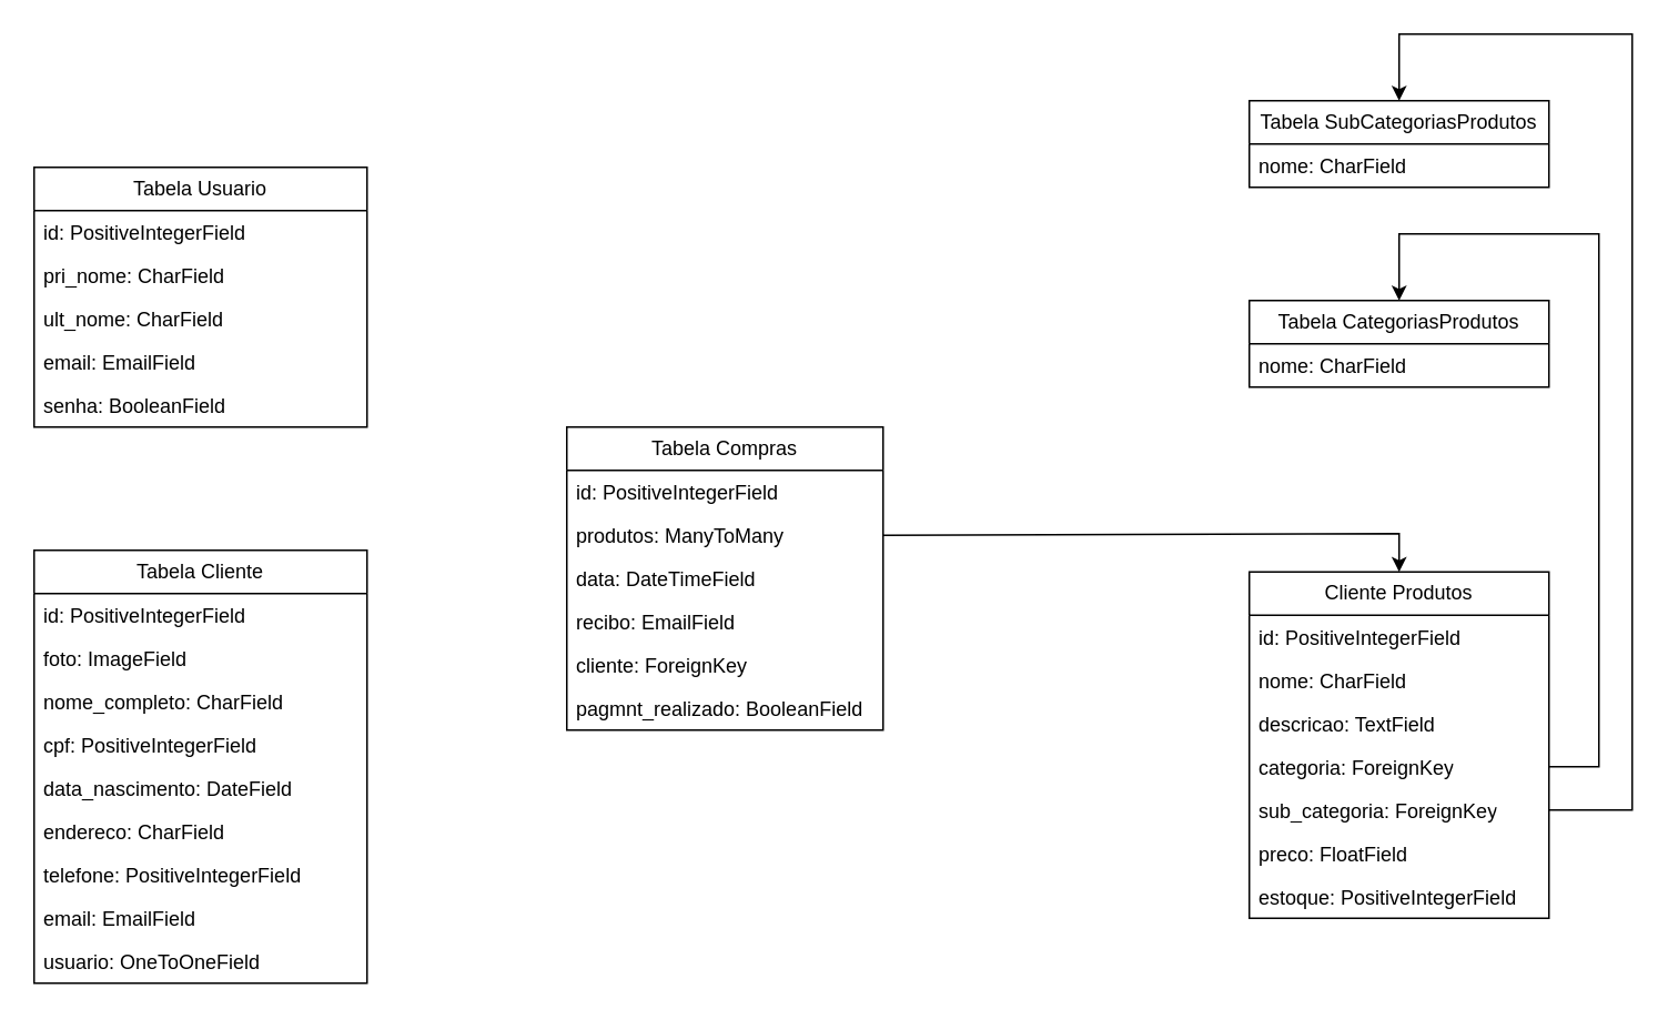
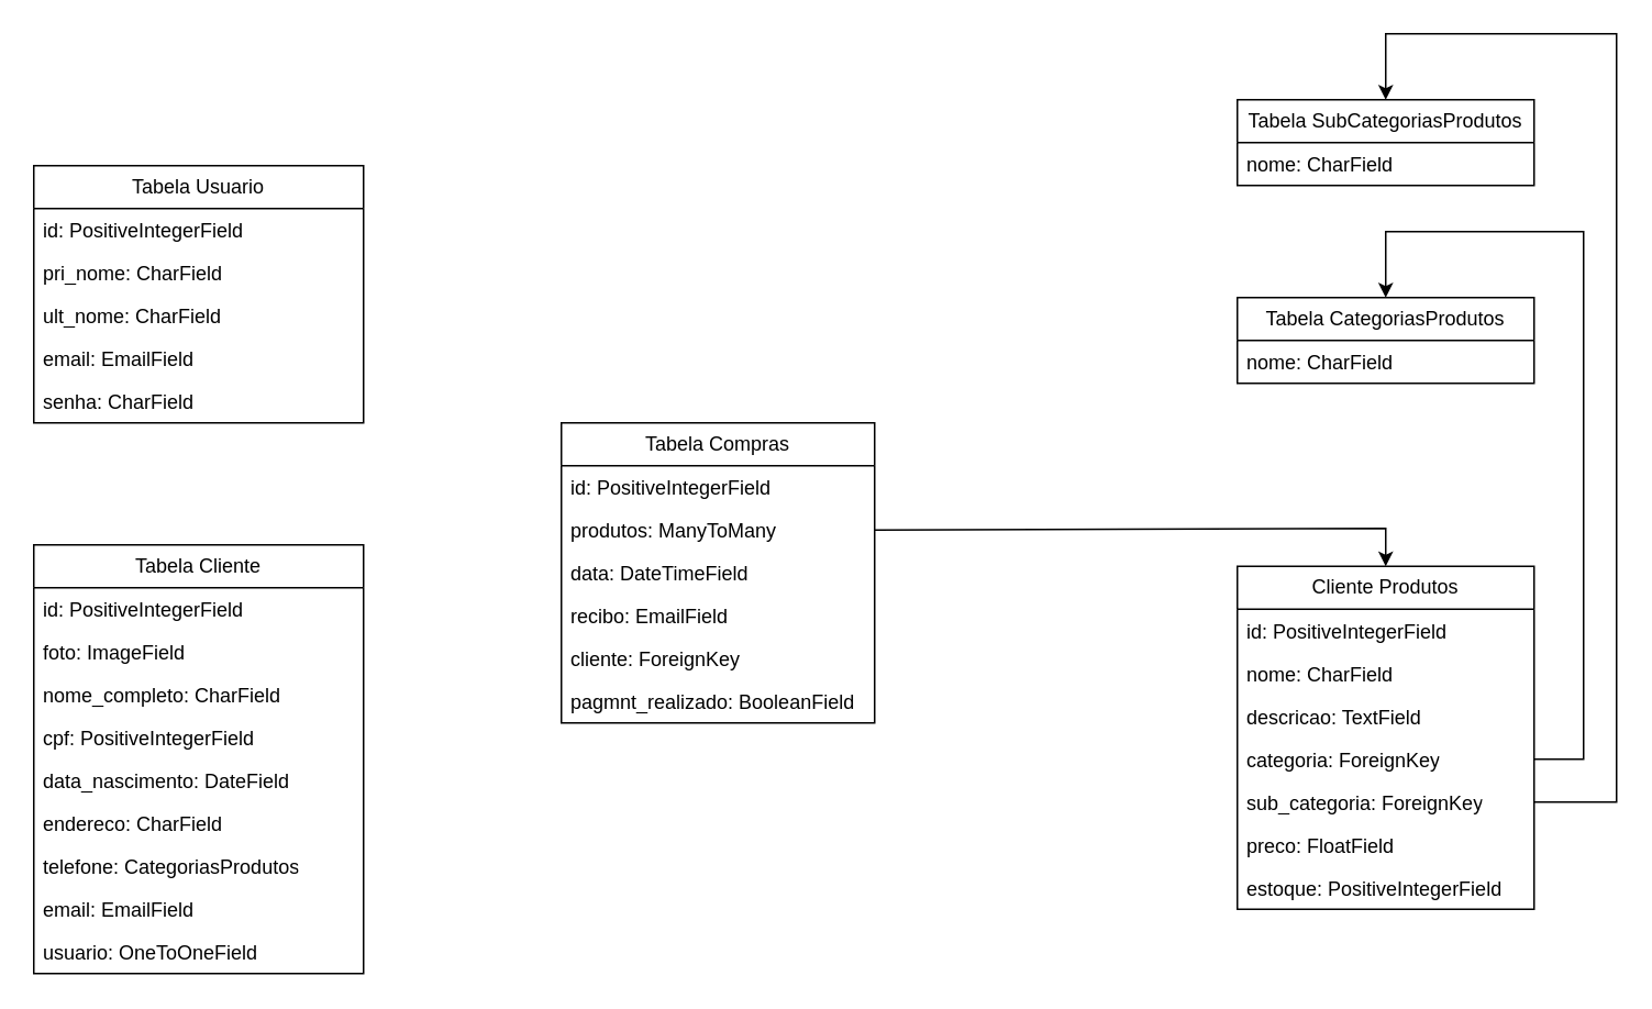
  <mxCell id="0" />
  <mxCell id="1" parent="0" />
  <mxCell id="2" value="Tabela Usuario" style="swimlane;fontStyle=0;childLayout=stackLayout;horizontal=1;startSize=26;fillColor=none;horizontalStack=0;resizeParent=1;resizeParentMax=0;resizeLast=0;collapsible=1;marginBottom=0;whiteSpace=wrap;html=1;" parent="1" vertex="1"><mxGeometry x="20" y="100" width="200" height="156" as="geometry" /></mxCell>
  <mxCell id="3" value="id: PositiveIntegerField" style="text;strokeColor=none;fillColor=none;align=left;verticalAlign=top;spacingLeft=4;spacingRight=4;overflow=hidden;rotatable=0;points=[[0,0.5],[1,0.5]];portConstraint=eastwest;whiteSpace=wrap;html=1;" parent="2" vertex="1"><mxGeometry y="26" width="200" height="26" as="geometry" /></mxCell>
  <mxCell id="4" value="pri_nome: CharField" style="text;strokeColor=none;fillColor=none;align=left;verticalAlign=top;spacingLeft=4;spacingRight=4;overflow=hidden;rotatable=0;points=[[0,0.5],[1,0.5]];portConstraint=eastwest;whiteSpace=wrap;html=1;" parent="2" vertex="1"><mxGeometry y="52" width="200" height="26" as="geometry" /></mxCell>
  <mxCell id="5" value="ult_nome: CharField" style="text;strokeColor=none;fillColor=none;align=left;verticalAlign=top;spacingLeft=4;spacingRight=4;overflow=hidden;rotatable=0;points=[[0,0.5],[1,0.5]];portConstraint=eastwest;whiteSpace=wrap;html=1;" parent="2" vertex="1"><mxGeometry y="78" width="200" height="26" as="geometry" /></mxCell>
  <mxCell id="6" value="email: EmailField" style="text;strokeColor=none;fillColor=none;align=left;verticalAlign=top;spacingLeft=4;spacingRight=4;overflow=hidden;rotatable=0;points=[[0,0.5],[1,0.5]];portConstraint=eastwest;whiteSpace=wrap;html=1;" parent="2" vertex="1"><mxGeometry y="104" width="200" height="26" as="geometry" /></mxCell>
- <mxCell id="7" value="senha: BooleanField" style="text;strokeColor=none;fillColor=none;align=left;verticalAlign=top;spacingLeft=4;spacingRight=4;overflow=hidden;rotatable=0;points=[[0,0.5],[1,0.5]];portConstraint=eastwest;whiteSpace=wrap;html=1;" parent="2" vertex="1"><mxGeometry y="130" width="200" height="26" as="geometry" /></mxCell>
+ <mxCell id="7" value="senha: CharField" style="text;strokeColor=none;fillColor=none;align=left;verticalAlign=top;spacingLeft=4;spacingRight=4;overflow=hidden;rotatable=0;points=[[0,0.5],[1,0.5]];portConstraint=eastwest;whiteSpace=wrap;html=1;" parent="2" vertex="1"><mxGeometry y="130" width="200" height="26" as="geometry" /></mxCell>
  <mxCell id="8" value="Tabela CategoriasProdutos" style="swimlane;fontStyle=0;childLayout=stackLayout;horizontal=1;startSize=26;fillColor=none;horizontalStack=0;resizeParent=1;resizeParentMax=0;resizeLast=0;collapsible=1;marginBottom=0;whiteSpace=wrap;html=1;" parent="1" vertex="1"><mxGeometry x="750" y="180" width="180" height="52" as="geometry" /></mxCell>
  <mxCell id="9" value="nome: CharField" style="text;strokeColor=none;fillColor=none;align=left;verticalAlign=top;spacingLeft=4;spacingRight=4;overflow=hidden;rotatable=0;points=[[0,0.5],[1,0.5]];portConstraint=eastwest;whiteSpace=wrap;html=1;" parent="8" vertex="1"><mxGeometry y="26" width="180" height="26" as="geometry" /></mxCell>
  <mxCell id="10" value="Cliente Produtos" style="swimlane;fontStyle=0;childLayout=stackLayout;horizontal=1;startSize=26;fillColor=none;horizontalStack=0;resizeParent=1;resizeParentMax=0;resizeLast=0;collapsible=1;marginBottom=0;whiteSpace=wrap;html=1;" parent="1" vertex="1"><mxGeometry x="750" y="343" width="180" height="208" as="geometry" /></mxCell>
  <mxCell id="11" value="id: PositiveIntegerField" style="text;strokeColor=none;fillColor=none;align=left;verticalAlign=top;spacingLeft=4;spacingRight=4;overflow=hidden;rotatable=0;points=[[0,0.5],[1,0.5]];portConstraint=eastwest;whiteSpace=wrap;html=1;" parent="10" vertex="1"><mxGeometry y="26" width="180" height="26" as="geometry" /></mxCell>
  <mxCell id="12" value="nome: CharField" style="text;strokeColor=none;fillColor=none;align=left;verticalAlign=top;spacingLeft=4;spacingRight=4;overflow=hidden;rotatable=0;points=[[0,0.5],[1,0.5]];portConstraint=eastwest;whiteSpace=wrap;html=1;" parent="10" vertex="1"><mxGeometry y="52" width="180" height="26" as="geometry" /></mxCell>
  <mxCell id="13" value="descricao: TextField" style="text;strokeColor=none;fillColor=none;align=left;verticalAlign=top;spacingLeft=4;spacingRight=4;overflow=hidden;rotatable=0;points=[[0,0.5],[1,0.5]];portConstraint=eastwest;whiteSpace=wrap;html=1;" parent="10" vertex="1"><mxGeometry y="78" width="180" height="26" as="geometry" /></mxCell>
  <mxCell id="14" value="categoria: ForeignKey" style="text;strokeColor=none;fillColor=none;align=left;verticalAlign=top;spacingLeft=4;spacingRight=4;overflow=hidden;rotatable=0;points=[[0,0.5],[1,0.5]];portConstraint=eastwest;whiteSpace=wrap;html=1;" parent="10" vertex="1"><mxGeometry y="104" width="180" height="26" as="geometry" /></mxCell>
  <mxCell id="15" value="sub_categoria: ForeignKey" style="text;strokeColor=none;fillColor=none;align=left;verticalAlign=top;spacingLeft=4;spacingRight=4;overflow=hidden;rotatable=0;points=[[0,0.5],[1,0.5]];portConstraint=eastwest;whiteSpace=wrap;html=1;" parent="10" vertex="1"><mxGeometry y="130" width="180" height="26" as="geometry" /></mxCell>
  <mxCell id="16" value="preco: FloatField" style="text;strokeColor=none;fillColor=none;align=left;verticalAlign=top;spacingLeft=4;spacingRight=4;overflow=hidden;rotatable=0;points=[[0,0.5],[1,0.5]];portConstraint=eastwest;whiteSpace=wrap;html=1;" parent="10" vertex="1"><mxGeometry y="156" width="180" height="26" as="geometry" /></mxCell>
  <mxCell id="17" value="estoque: PositiveIntegerField" style="text;strokeColor=none;fillColor=none;align=left;verticalAlign=top;spacingLeft=4;spacingRight=4;overflow=hidden;rotatable=0;points=[[0,0.5],[1,0.5]];portConstraint=eastwest;whiteSpace=wrap;html=1;" parent="10" vertex="1"><mxGeometry y="182" width="180" height="26" as="geometry" /></mxCell>
  <mxCell id="18" value="Tabela Compras" style="swimlane;fontStyle=0;childLayout=stackLayout;horizontal=1;startSize=26;fillColor=none;horizontalStack=0;resizeParent=1;resizeParentMax=0;resizeLast=0;collapsible=1;marginBottom=0;whiteSpace=wrap;html=1;" parent="1" vertex="1"><mxGeometry x="340" y="256" width="190" height="182" as="geometry" /></mxCell>
  <mxCell id="19" value="id: PositiveIntegerField" style="text;strokeColor=none;fillColor=none;align=left;verticalAlign=top;spacingLeft=4;spacingRight=4;overflow=hidden;rotatable=0;points=[[0,0.5],[1,0.5]];portConstraint=eastwest;whiteSpace=wrap;html=1;" parent="18" vertex="1"><mxGeometry y="26" width="190" height="26" as="geometry" /></mxCell>
  <mxCell id="20" value="produtos: ManyToMany" style="text;strokeColor=none;fillColor=none;align=left;verticalAlign=top;spacingLeft=4;spacingRight=4;overflow=hidden;rotatable=0;points=[[0,0.5],[1,0.5]];portConstraint=eastwest;whiteSpace=wrap;html=1;" parent="18" vertex="1"><mxGeometry y="52" width="190" height="26" as="geometry" /></mxCell>
  <mxCell id="21" value="data: DateTimeField" style="text;strokeColor=none;fillColor=none;align=left;verticalAlign=top;spacingLeft=4;spacingRight=4;overflow=hidden;rotatable=0;points=[[0,0.5],[1,0.5]];portConstraint=eastwest;whiteSpace=wrap;html=1;" parent="18" vertex="1"><mxGeometry y="78" width="190" height="26" as="geometry" /></mxCell>
  <mxCell id="22" value="recibo: EmailField" style="text;strokeColor=none;fillColor=none;align=left;verticalAlign=top;spacingLeft=4;spacingRight=4;overflow=hidden;rotatable=0;points=[[0,0.5],[1,0.5]];portConstraint=eastwest;whiteSpace=wrap;html=1;" parent="18" vertex="1"><mxGeometry y="104" width="190" height="26" as="geometry" /></mxCell>
  <mxCell id="23" value="cliente: ForeignKey" style="text;strokeColor=none;fillColor=none;align=left;verticalAlign=top;spacingLeft=4;spacingRight=4;overflow=hidden;rotatable=0;points=[[0,0.5],[1,0.5]];portConstraint=eastwest;whiteSpace=wrap;html=1;" parent="18" vertex="1"><mxGeometry y="130" width="190" height="26" as="geometry" /></mxCell>
  <mxCell id="24" value="pagmnt_realizado: BooleanField" style="text;strokeColor=none;fillColor=none;align=left;verticalAlign=top;spacingLeft=4;spacingRight=4;overflow=hidden;rotatable=0;points=[[0,0.5],[1,0.5]];portConstraint=eastwest;whiteSpace=wrap;html=1;" parent="18" vertex="1"><mxGeometry y="156" width="190" height="26" as="geometry" /></mxCell>
  <mxCell id="25" value="Tabela Cliente" style="swimlane;fontStyle=0;childLayout=stackLayout;horizontal=1;startSize=26;fillColor=none;horizontalStack=0;resizeParent=1;resizeParentMax=0;resizeLast=0;collapsible=1;marginBottom=0;whiteSpace=wrap;html=1;" parent="1" vertex="1"><mxGeometry x="20" y="330" width="200" height="260" as="geometry" /></mxCell>
  <mxCell id="26" value="id: PositiveIntegerField" style="text;strokeColor=none;fillColor=none;align=left;verticalAlign=top;spacingLeft=4;spacingRight=4;overflow=hidden;rotatable=0;points=[[0,0.5],[1,0.5]];portConstraint=eastwest;whiteSpace=wrap;html=1;" parent="25" vertex="1"><mxGeometry y="26" width="200" height="26" as="geometry" /></mxCell>
  <mxCell id="27" value="foto: ImageField" style="text;strokeColor=none;fillColor=none;align=left;verticalAlign=top;spacingLeft=4;spacingRight=4;overflow=hidden;rotatable=0;points=[[0,0.5],[1,0.5]];portConstraint=eastwest;whiteSpace=wrap;html=1;" parent="25" vertex="1"><mxGeometry y="52" width="200" height="26" as="geometry" /></mxCell>
  <mxCell id="28" value="nome_completo: CharField" style="text;strokeColor=none;fillColor=none;align=left;verticalAlign=top;spacingLeft=4;spacingRight=4;overflow=hidden;rotatable=0;points=[[0,0.5],[1,0.5]];portConstraint=eastwest;whiteSpace=wrap;html=1;" parent="25" vertex="1"><mxGeometry y="78" width="200" height="26" as="geometry" /></mxCell>
  <mxCell id="29" value="cpf: PositiveIntegerField" style="text;strokeColor=none;fillColor=none;align=left;verticalAlign=top;spacingLeft=4;spacingRight=4;overflow=hidden;rotatable=0;points=[[0,0.5],[1,0.5]];portConstraint=eastwest;whiteSpace=wrap;html=1;" parent="25" vertex="1"><mxGeometry y="104" width="200" height="26" as="geometry" /></mxCell>
  <mxCell id="30" value="data_nascimento: DateField" style="text;strokeColor=none;fillColor=none;align=left;verticalAlign=top;spacingLeft=4;spacingRight=4;overflow=hidden;rotatable=0;points=[[0,0.5],[1,0.5]];portConstraint=eastwest;whiteSpace=wrap;html=1;" parent="25" vertex="1"><mxGeometry y="130" width="200" height="26" as="geometry" /></mxCell>
  <mxCell id="31" value="endereco: CharField" style="text;strokeColor=none;fillColor=none;align=left;verticalAlign=top;spacingLeft=4;spacingRight=4;overflow=hidden;rotatable=0;points=[[0,0.5],[1,0.5]];portConstraint=eastwest;whiteSpace=wrap;html=1;" parent="25" vertex="1"><mxGeometry y="156" width="200" height="26" as="geometry" /></mxCell>
- <mxCell id="32" value="telefone: PositiveIntegerField" style="text;strokeColor=none;fillColor=none;align=left;verticalAlign=top;spacingLeft=4;spacingRight=4;overflow=hidden;rotatable=0;points=[[0,0.5],[1,0.5]];portConstraint=eastwest;whiteSpace=wrap;html=1;" parent="25" vertex="1"><mxGeometry y="182" width="200" height="26" as="geometry" /></mxCell>
+ <mxCell id="32" value="telefone: CategoriasProdutos" style="text;strokeColor=none;fillColor=none;align=left;verticalAlign=top;spacingLeft=4;spacingRight=4;overflow=hidden;rotatable=0;points=[[0,0.5],[1,0.5]];portConstraint=eastwest;whiteSpace=wrap;html=1;" parent="25" vertex="1"><mxGeometry y="182" width="200" height="26" as="geometry" /></mxCell>
  <mxCell id="33" value="email: EmailField" style="text;strokeColor=none;fillColor=none;align=left;verticalAlign=top;spacingLeft=4;spacingRight=4;overflow=hidden;rotatable=0;points=[[0,0.5],[1,0.5]];portConstraint=eastwest;whiteSpace=wrap;html=1;" parent="25" vertex="1"><mxGeometry y="208" width="200" height="26" as="geometry" /></mxCell>
  <mxCell id="34" value="usuario: OneToOneField" style="text;strokeColor=none;fillColor=none;align=left;verticalAlign=top;spacingLeft=4;spacingRight=4;overflow=hidden;rotatable=0;points=[[0,0.5],[1,0.5]];portConstraint=eastwest;whiteSpace=wrap;html=1;" parent="25" vertex="1"><mxGeometry y="234" width="200" height="26" as="geometry" /></mxCell>
  <mxCell id="35" value="Tabela SubCategoriasProdutos" style="swimlane;fontStyle=0;childLayout=stackLayout;horizontal=1;startSize=26;fillColor=none;horizontalStack=0;resizeParent=1;resizeParentMax=0;resizeLast=0;collapsible=1;marginBottom=0;whiteSpace=wrap;html=1;" parent="1" vertex="1"><mxGeometry x="750" y="60" width="180" height="52" as="geometry" /></mxCell>
  <mxCell id="36" value="nome: CharField" style="text;strokeColor=none;fillColor=none;align=left;verticalAlign=top;spacingLeft=4;spacingRight=4;overflow=hidden;rotatable=0;points=[[0,0.5],[1,0.5]];portConstraint=eastwest;whiteSpace=wrap;html=1;" parent="35" vertex="1"><mxGeometry y="26" width="180" height="26" as="geometry" /></mxCell>
  <mxCell id="37" value="" style="endArrow=classic;html=1;rounded=0;entryX=0.5;entryY=0;entryDx=0;entryDy=0;exitX=1;exitY=0.5;exitDx=0;exitDy=0;" parent="1" source="15" target="35" edge="1"><mxGeometry width="50" height="50" relative="1" as="geometry"><mxPoint x="960" y="510" as="sourcePoint" /><mxPoint x="640" y="360" as="targetPoint" /><Array as="points"><mxPoint x="980" y="486" /><mxPoint x="980" y="400" /><mxPoint x="980" y="310" /><mxPoint x="980" y="180" /><mxPoint x="980" y="20" /><mxPoint x="840" y="20" /></Array></mxGeometry></mxCell>
  <mxCell id="38" value="" style="endArrow=classic;html=1;rounded=0;entryX=0.5;entryY=0;entryDx=0;entryDy=0;exitX=1;exitY=0.5;exitDx=0;exitDy=0;" parent="1" source="14" target="8" edge="1"><mxGeometry width="50" height="50" relative="1" as="geometry"><mxPoint x="690" y="203" as="sourcePoint" /><mxPoint x="740" y="153" as="targetPoint" /><Array as="points"><mxPoint x="960" y="460" /><mxPoint x="960" y="300" /><mxPoint x="960" y="140" /><mxPoint x="840" y="140" /></Array></mxGeometry></mxCell>
  <mxCell id="39" value="" style="endArrow=classic;html=1;rounded=0;entryX=0.5;entryY=0;entryDx=0;entryDy=0;exitX=1;exitY=0.5;exitDx=0;exitDy=0;" parent="1" source="20" target="10" edge="1"><mxGeometry width="50" height="50" relative="1" as="geometry"><mxPoint x="620" y="343" as="sourcePoint" /><mxPoint x="670" y="293" as="targetPoint" /><Array as="points"><mxPoint x="840" y="320" /></Array></mxGeometry></mxCell>
